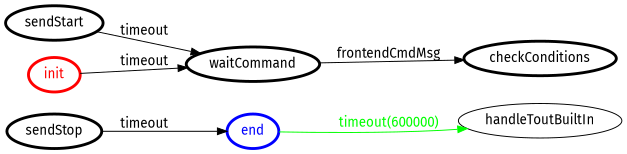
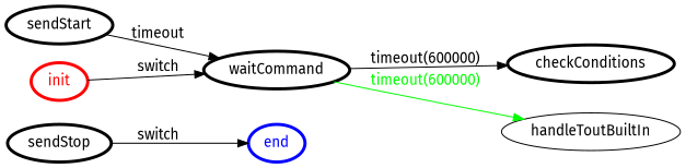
  digraph {
    fontname="Fira Sans"
    rankdir=LR
    node [color=black fontcolor=black fontname="Fira Sans" penwidth=3]
    edge [color=black fontcolor=black fontname="Fira Sans"]
    init [color=red fontcolor=red]
    waitCommand
    checkConditions
    handleToutBuiltIn [color="" fontcolor="" penwidth=""]
    end [color=blue fontcolor=blue]
    sendStop
    sendStart
-   init -> waitCommand [label=timeout]
-   waitCommand -> checkConditions [label=frontendCmdMsg]
-   end -> handleToutBuiltIn [color=green fontcolor=green label="timeout(600000)"]
-   sendStop -> end [label=timeout]
+   init -> waitCommand [label=switch]
+   waitCommand -> checkConditions [label="timeout(600000)"]
+   waitCommand -> handleToutBuiltIn [color=green fontcolor=green label="timeout(600000)"]
+   sendStop -> end [label=switch]
    sendStart -> waitCommand [label=timeout]
  }
